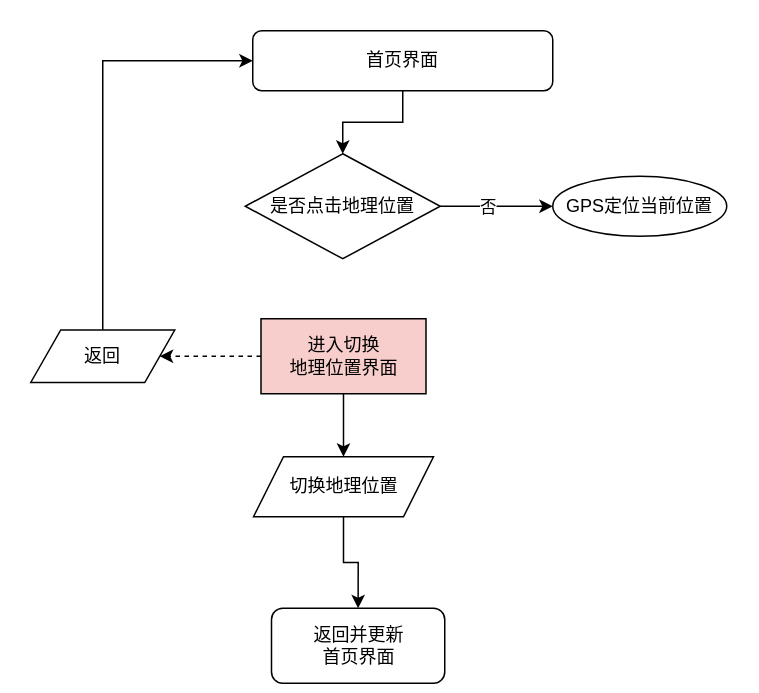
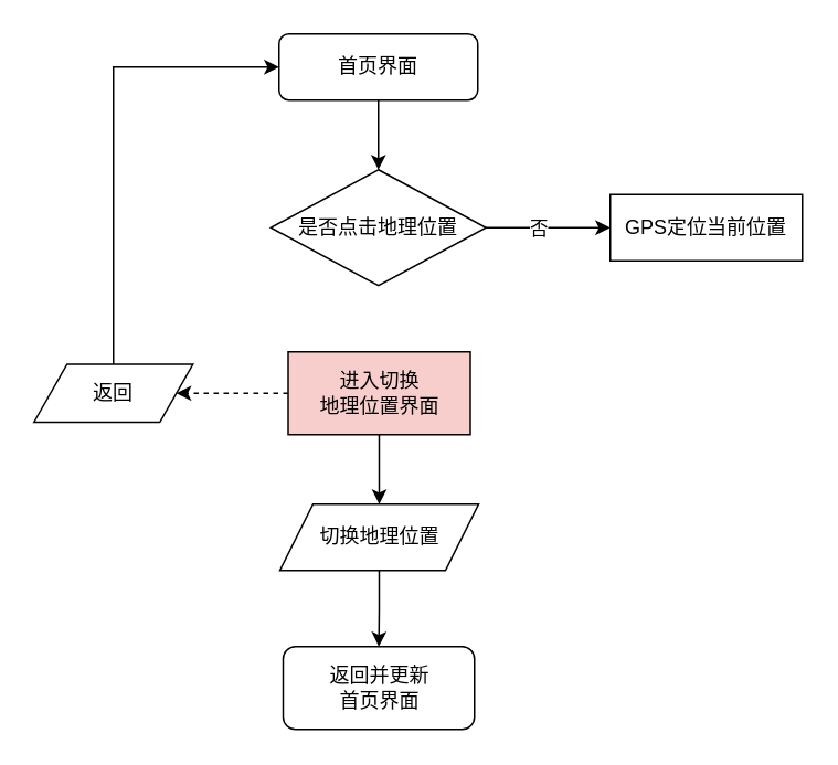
  <mxCell id="0" />
  <mxCell id="1" parent="0" />
  <mxCell id="2" style="edgeStyle=orthogonalEdgeStyle;rounded=0;orthogonalLoop=1;jettySize=auto;html=1;entryX=0.5;entryY=0;entryDx=0;entryDy=0;" edge="1" parent="1" source="3" target="7"><mxGeometry relative="1" as="geometry" /></mxCell>
- <mxCell id="3" value="首页界面" style="rounded=1;whiteSpace=wrap;html=1;fontSize=12;glass=0;strokeWidth=1;shadow=0;" parent="1" vertex="1"><mxGeometry x="168" y="20" width="200" height="40" as="geometry" /></mxCell>
- <mxCell id="4" value="返回并更新&lt;br&gt;首页界面" style="rounded=1;whiteSpace=wrap;html=1;" parent="1" vertex="1"><mxGeometry x="180.5" y="405" width="115.5" height="50" as="geometry" /></mxCell>
+ <mxCell id="3" value="首页界面" style="rounded=1;whiteSpace=wrap;html=1;fontSize=12;glass=0;strokeWidth=1;shadow=0;" parent="1" vertex="1"><mxGeometry x="168" y="20" width="120" height="40" as="geometry" /></mxCell>
+ <mxCell id="4" value="返回并更新&lt;br&gt;首页界面" style="rounded=1;whiteSpace=wrap;html=1;" parent="1" vertex="1"><mxGeometry x="170.5" y="390" width="115.5" height="50" as="geometry" /></mxCell>
  <mxCell id="5" style="edgeStyle=orthogonalEdgeStyle;rounded=0;orthogonalLoop=1;jettySize=auto;html=1;entryX=0;entryY=0.5;entryDx=0;entryDy=0;" edge="1" parent="1" source="7" target="8"><mxGeometry relative="1" as="geometry" /></mxCell>
  <mxCell id="6" value="否" style="edgeLabel;html=1;align=center;verticalAlign=middle;resizable=0;points=[];" vertex="1" connectable="0" parent="5"><mxGeometry x="-0.279" y="-1" relative="1" as="geometry"><mxPoint x="4" y="-1" as="offset" /></mxGeometry></mxCell>
  <mxCell id="7" value="是否点击地理位置" style="rhombus;whiteSpace=wrap;html=1;" vertex="1" parent="1"><mxGeometry x="163" y="102" width="130" height="70" as="geometry" /></mxCell>
- <mxCell id="8" value="GPS定位当前位置" style="ellipse;whiteSpace=wrap;html=1;" vertex="1" parent="1"><mxGeometry x="368" y="117" width="116" height="40" as="geometry" /></mxCell>
+ <mxCell id="8" value="GPS定位当前位置" style="rounded=0;whiteSpace=wrap;html=1;" vertex="1" parent="1"><mxGeometry x="368" y="117" width="116" height="40" as="geometry" /></mxCell>
  <mxCell id="9" style="edgeStyle=orthogonalEdgeStyle;rounded=0;orthogonalLoop=1;jettySize=auto;html=1;entryX=0.5;entryY=0;entryDx=0;entryDy=0;" edge="1" parent="1" source="11" target="13"><mxGeometry relative="1" as="geometry" /></mxCell>
  <mxCell id="10" style="edgeStyle=orthogonalEdgeStyle;rounded=0;orthogonalLoop=1;jettySize=auto;html=1;entryX=1;entryY=0.5;entryDx=0;entryDy=0;dashed=1;" edge="1" parent="1" source="11" target="15"><mxGeometry relative="1" as="geometry" /></mxCell>
  <mxCell id="11" value="进入切换&lt;br&gt;地理位置界面" style="rounded=0;whiteSpace=wrap;html=1;fillColor=#f8cecc;" vertex="1" parent="1"><mxGeometry x="173.5" y="212" width="110" height="50" as="geometry" /></mxCell>
  <mxCell id="12" style="edgeStyle=orthogonalEdgeStyle;rounded=0;orthogonalLoop=1;jettySize=auto;html=1;entryX=0.5;entryY=0;entryDx=0;entryDy=0;" edge="1" parent="1" source="13" target="4"><mxGeometry relative="1" as="geometry" /></mxCell>
  <mxCell id="13" value="切换地理位置" style="shape=parallelogram;perimeter=parallelogramPerimeter;whiteSpace=wrap;html=1;fixedSize=1;" vertex="1" parent="1"><mxGeometry x="168.5" y="304" width="120" height="40" as="geometry" /></mxCell>
  <mxCell id="14" style="edgeStyle=orthogonalEdgeStyle;rounded=0;orthogonalLoop=1;jettySize=auto;html=1;entryX=0;entryY=0.5;entryDx=0;entryDy=0;exitX=0.5;exitY=0;exitDx=0;exitDy=0;" edge="1" parent="1" source="15" target="3"><mxGeometry relative="1" as="geometry" /></mxCell>
  <mxCell id="15" value="返回" style="shape=parallelogram;perimeter=parallelogramPerimeter;whiteSpace=wrap;html=1;fixedSize=1;" vertex="1" parent="1"><mxGeometry x="20" y="219.5" width="96" height="35" as="geometry" /></mxCell>
